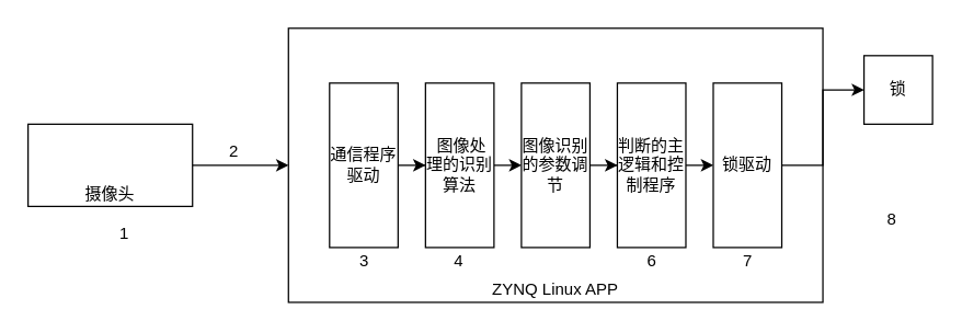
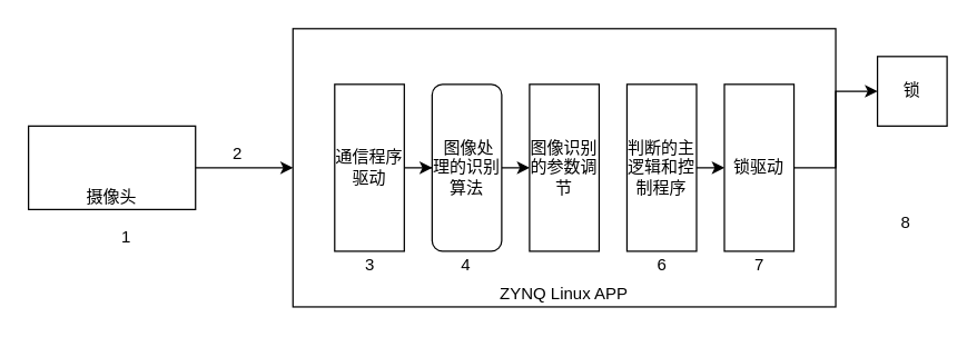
  <mxCell id="0" />
  <mxCell id="1" parent="0" />
  <mxCell id="2" style="edgeStyle=orthogonalEdgeStyle;rounded=0;orthogonalLoop=1;jettySize=auto;html=1;" parent="1" source="3" target="4" edge="1"><mxGeometry relative="1" as="geometry" /></mxCell>
  <mxCell id="3" value="摄像头" style="rounded=0;whiteSpace=wrap;html=1;verticalAlign=bottom;" parent="1" vertex="1"><mxGeometry x="20" y="90" width="120" height="60" as="geometry" /></mxCell>
  <mxCell id="4" value="ZYNQ Linux APP" style="rounded=0;whiteSpace=wrap;html=1;verticalAlign=bottom;" parent="1" vertex="1"><mxGeometry x="210" y="20" width="390" height="200" as="geometry" /></mxCell>
  <mxCell id="5" value="1" style="text;html=1;align=center;verticalAlign=middle;resizable=0;points=[];autosize=1;strokeColor=none;fillColor=none;" parent="1" vertex="1"><mxGeometry x="80" y="160" width="20" height="20" as="geometry" /></mxCell>
  <mxCell id="6" value="2" style="text;html=1;align=center;verticalAlign=middle;resizable=0;points=[];autosize=1;strokeColor=none;fillColor=none;" parent="1" vertex="1"><mxGeometry x="160" y="100" width="20" height="20" as="geometry" /></mxCell>
  <mxCell id="7" style="edgeStyle=orthogonalEdgeStyle;rounded=0;orthogonalLoop=1;jettySize=auto;html=1;exitX=1;exitY=0.5;exitDx=0;exitDy=0;" parent="1" source="8" target="11" edge="1"><mxGeometry relative="1" as="geometry" /></mxCell>
  <mxCell id="8" value="通信程序驱动" style="rounded=0;whiteSpace=wrap;html=1;" parent="1" vertex="1"><mxGeometry x="240" y="60" width="50" height="120" as="geometry" /></mxCell>
  <mxCell id="9" value="3" style="text;html=1;align=center;verticalAlign=middle;resizable=0;points=[];autosize=1;strokeColor=none;fillColor=none;" parent="1" vertex="1"><mxGeometry x="255" y="180" width="20" height="20" as="geometry" /></mxCell>
  <mxCell id="10" style="edgeStyle=orthogonalEdgeStyle;rounded=0;orthogonalLoop=1;jettySize=auto;html=1;exitX=1;exitY=0.5;exitDx=0;exitDy=0;entryX=0;entryY=0.5;entryDx=0;entryDy=0;" parent="1" source="11" target="13" edge="1"><mxGeometry relative="1" as="geometry" /></mxCell>
- <mxCell id="11" value="&amp;nbsp;图像处理的识别算法" style="rounded=0;whiteSpace=wrap;html=1;" parent="1" vertex="1"><mxGeometry x="310" y="60" width="50" height="120" as="geometry" /></mxCell>
- <mxCell id="12" style="edgeStyle=orthogonalEdgeStyle;rounded=0;orthogonalLoop=1;jettySize=auto;html=1;exitX=1;exitY=0.5;exitDx=0;exitDy=0;" parent="1" source="13" target="15" edge="1"><mxGeometry relative="1" as="geometry" /></mxCell>
+ <mxCell id="11" value="&amp;nbsp;图像处理的识别算法" style="whiteSpace=wrap;html=1;rounded=1;" parent="1" vertex="1"><mxGeometry x="310" y="60" width="50" height="120" as="geometry" /></mxCell>
  <mxCell id="13" value="图像识别的参数调节" style="rounded=0;whiteSpace=wrap;html=1;" parent="1" vertex="1"><mxGeometry x="380" y="60" width="50" height="120" as="geometry" /></mxCell>
  <mxCell id="14" style="edgeStyle=orthogonalEdgeStyle;rounded=0;orthogonalLoop=1;jettySize=auto;html=1;exitX=1;exitY=0.5;exitDx=0;exitDy=0;entryX=0;entryY=0.5;entryDx=0;entryDy=0;" parent="1" source="15" target="17" edge="1"><mxGeometry relative="1" as="geometry" /></mxCell>
  <mxCell id="15" value="判断的主逻辑和控制程序" style="rounded=0;whiteSpace=wrap;html=1;" parent="1" vertex="1"><mxGeometry x="450" y="60" width="50" height="120" as="geometry" /></mxCell>
  <mxCell id="16" style="edgeStyle=orthogonalEdgeStyle;rounded=0;orthogonalLoop=1;jettySize=auto;html=1;exitX=1;exitY=0.5;exitDx=0;exitDy=0;entryX=0;entryY=0.5;entryDx=0;entryDy=0;" parent="1" source="17" target="18" edge="1"><mxGeometry relative="1" as="geometry" /></mxCell>
  <mxCell id="17" value="锁驱动" style="rounded=0;whiteSpace=wrap;html=1;" parent="1" vertex="1"><mxGeometry x="520" y="60" width="50" height="120" as="geometry" /></mxCell>
  <mxCell id="18" value="锁" style="rounded=0;whiteSpace=wrap;html=1;" parent="1" vertex="1"><mxGeometry x="630" y="40" width="50" height="50" as="geometry" /></mxCell>
  <mxCell id="19" value="4" style="text;html=1;align=center;verticalAlign=middle;resizable=0;points=[];autosize=1;strokeColor=none;fillColor=none;" parent="1" vertex="1"><mxGeometry x="324" y="180" width="20" height="20" as="geometry" /></mxCell>
  <mxCell id="20" value="6" style="text;html=1;align=center;verticalAlign=middle;resizable=0;points=[];autosize=1;strokeColor=none;fillColor=none;" parent="1" vertex="1"><mxGeometry x="465" y="180" width="20" height="20" as="geometry" /></mxCell>
  <mxCell id="21" value="7" style="text;html=1;align=center;verticalAlign=middle;resizable=0;points=[];autosize=1;strokeColor=none;fillColor=none;" parent="1" vertex="1"><mxGeometry x="535" y="180" width="20" height="20" as="geometry" /></mxCell>
  <mxCell id="22" value="8" style="text;html=1;align=center;verticalAlign=middle;resizable=0;points=[];autosize=1;strokeColor=none;fillColor=none;" parent="1" vertex="1"><mxGeometry x="640" y="150" width="20" height="20" as="geometry" /></mxCell>
